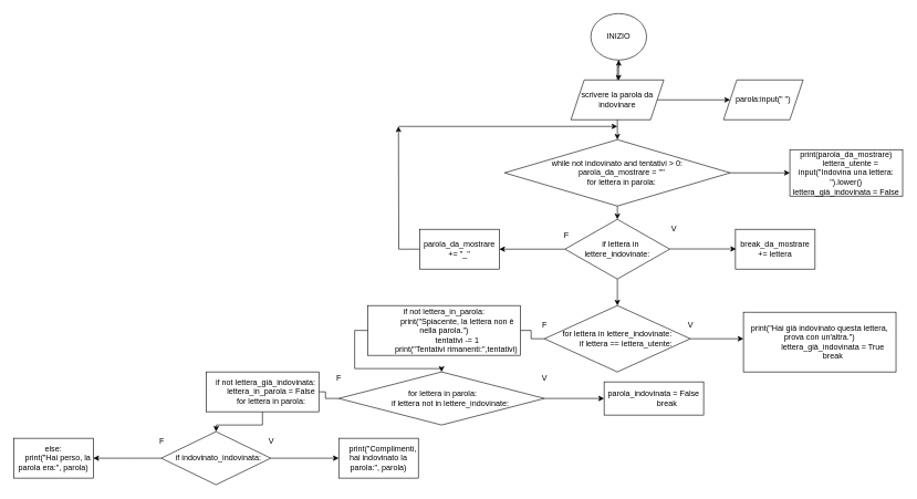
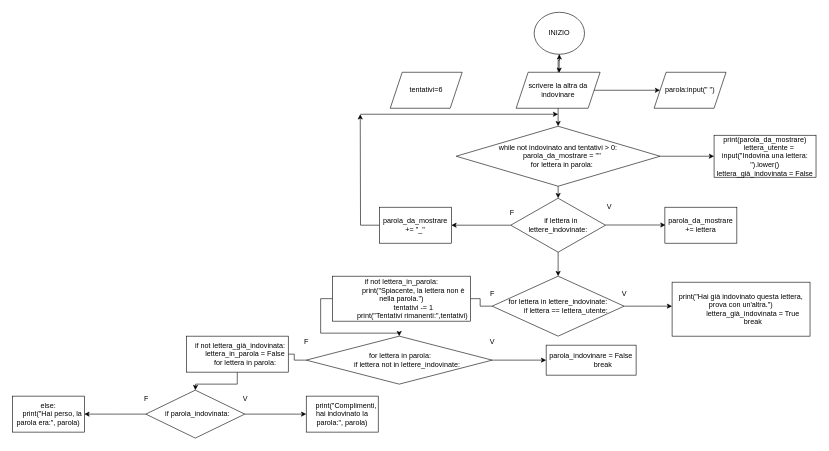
  <mxCell id="0" />
  <mxCell id="1" parent="0" />
  <mxCell id="2" value="INIZIO" style="ellipse;whiteSpace=wrap;html=1;" parent="1" vertex="1"><mxGeometry x="890" y="20" width="84" height="70" as="geometry" /></mxCell>
  <mxCell id="3" value="" style="edgeStyle=orthogonalEdgeStyle;rounded=0;orthogonalLoop=1;jettySize=auto;html=1;" parent="1" source="5" target="8" edge="1"><mxGeometry relative="1" as="geometry" /></mxCell>
  <mxCell id="4" value="" style="edgeStyle=orthogonalEdgeStyle;rounded=0;orthogonalLoop=1;jettySize=auto;html=1;" parent="1" source="5" target="2" edge="1"><mxGeometry relative="1" as="geometry" /></mxCell>
- <mxCell id="5" value="scrivere la parola da indovinare" style="shape=parallelogram;perimeter=parallelogramPerimeter;whiteSpace=wrap;html=1;fixedSize=1;" parent="1" vertex="1"><mxGeometry x="860" y="120" width="140" height="60" as="geometry" /></mxCell>
+ <mxCell id="5" value="scrivere la altra da indovinare" style="shape=parallelogram;perimeter=parallelogramPerimeter;whiteSpace=wrap;html=1;fixedSize=1;" parent="1" vertex="1"><mxGeometry x="860" y="120" width="140" height="60" as="geometry" /></mxCell>
  <mxCell id="6" value="" style="endArrow=classic;html=1;rounded=0;entryX=0.512;entryY=0.015;entryDx=0;entryDy=0;entryPerimeter=0;" parent="1" target="5" edge="1"><mxGeometry width="50" height="50" relative="1" as="geometry"><mxPoint x="931.9" y="90" as="sourcePoint" /><mxPoint x="931.9" y="140" as="targetPoint" /></mxGeometry></mxCell>
  <mxCell id="7" value="" style="endArrow=classic;html=1;rounded=0;exitX=0.5;exitY=1;exitDx=0;exitDy=0;" parent="1" source="5" edge="1"><mxGeometry width="50" height="50" relative="1" as="geometry"><mxPoint x="950" y="170" as="sourcePoint" /><mxPoint x="930" y="210" as="targetPoint" /><Array as="points" /></mxGeometry></mxCell>
  <mxCell id="8" value="parola:input(&quot; &quot;)" style="shape=parallelogram;perimeter=parallelogramPerimeter;whiteSpace=wrap;html=1;fixedSize=1;" parent="1" vertex="1"><mxGeometry x="1090" y="120" width="120" height="60" as="geometry" /></mxCell>
+ <mxCell id="9" value="tentativi=6" style="shape=parallelogram;perimeter=parallelogramPerimeter;whiteSpace=wrap;html=1;fixedSize=1;" parent="1" vertex="1"><mxGeometry x="650" y="120" width="120" height="60" as="geometry" /></mxCell>
  <mxCell id="10" value="" style="edgeStyle=orthogonalEdgeStyle;rounded=0;orthogonalLoop=1;jettySize=auto;html=1;" parent="1" edge="1"><mxGeometry relative="1" as="geometry"><mxPoint x="1009" y="374.67" as="sourcePoint" /><mxPoint x="1109" y="374.67" as="targetPoint" /></mxGeometry></mxCell>
- <mxCell id="11" value="break_da_mostrare += lettera" style="whiteSpace=wrap;html=1;" parent="1" vertex="1"><mxGeometry x="1108" y="345" width="120" height="60" as="geometry" /></mxCell>
+ <mxCell id="11" value="parola_da_mostrare += lettera" style="whiteSpace=wrap;html=1;" parent="1" vertex="1"><mxGeometry x="1108" y="345" width="120" height="60" as="geometry" /></mxCell>
  <mxCell id="12" value="" style="edgeStyle=orthogonalEdgeStyle;rounded=0;orthogonalLoop=1;jettySize=auto;html=1;" parent="1" source="14" target="16" edge="1"><mxGeometry relative="1" as="geometry" /></mxCell>
  <mxCell id="13" style="edgeStyle=orthogonalEdgeStyle;rounded=0;orthogonalLoop=1;jettySize=auto;html=1;exitX=0.5;exitY=1;exitDx=0;exitDy=0;entryX=0.5;entryY=0;entryDx=0;entryDy=0;" parent="1" source="14" target="25" edge="1"><mxGeometry relative="1" as="geometry" /></mxCell>
  <mxCell id="14" value="&amp;nbsp; &amp;nbsp;if lettera in lettere_indovinate:" style="rhombus;whiteSpace=wrap;html=1;" parent="1" vertex="1"><mxGeometry x="851" y="330" width="158" height="90" as="geometry" /></mxCell>
  <mxCell id="15" style="edgeStyle=orthogonalEdgeStyle;rounded=0;orthogonalLoop=1;jettySize=auto;html=1;exitX=0;exitY=0.5;exitDx=0;exitDy=0;" parent="1" source="16" edge="1"><mxGeometry relative="1" as="geometry"><mxPoint x="600" y="190" as="targetPoint" /></mxGeometry></mxCell>
  <mxCell id="16" value="parola_da_mostrare += &quot;_&quot;" style="whiteSpace=wrap;html=1;" parent="1" vertex="1"><mxGeometry x="632" y="345" width="120" height="60" as="geometry" /></mxCell>
  <mxCell id="17" value="V" style="text;html=1;align=center;verticalAlign=middle;resizable=0;points=[];autosize=1;strokeColor=none;fillColor=none;" parent="1" vertex="1"><mxGeometry x="1000" y="330" width="30" height="30" as="geometry" /></mxCell>
  <mxCell id="18" value="F" style="text;html=1;align=center;verticalAlign=middle;resizable=0;points=[];autosize=1;strokeColor=none;fillColor=none;" parent="1" vertex="1"><mxGeometry x="838" y="340" width="30" height="30" as="geometry" /></mxCell>
  <mxCell id="19" style="edgeStyle=orthogonalEdgeStyle;rounded=0;orthogonalLoop=1;jettySize=auto;html=1;exitX=0.5;exitY=1;exitDx=0;exitDy=0;entryX=0.5;entryY=0;entryDx=0;entryDy=0;" parent="1" source="21" target="14" edge="1"><mxGeometry relative="1" as="geometry" /></mxCell>
  <mxCell id="20" value="" style="edgeStyle=orthogonalEdgeStyle;rounded=0;orthogonalLoop=1;jettySize=auto;html=1;" parent="1" source="21" edge="1"><mxGeometry relative="1" as="geometry"><mxPoint x="1190" y="260" as="targetPoint" /></mxGeometry></mxCell>
  <mxCell id="21" value="&lt;div&gt;while not indovinato and tentativi &amp;gt; 0:&lt;/div&gt;&lt;div&gt;&amp;nbsp; &amp;nbsp; parola_da_mostrare = &quot;&quot;&lt;/div&gt;&lt;div&gt;&amp;nbsp; &amp;nbsp; for lettera in parola:&lt;/div&gt;" style="rhombus;whiteSpace=wrap;html=1;" parent="1" vertex="1"><mxGeometry x="760" y="210" width="340" height="100" as="geometry" /></mxCell>
  <mxCell id="22" value="&lt;div&gt;print(parola_da_mostrare)&lt;/div&gt;&lt;div&gt;&amp;nbsp; &amp;nbsp; lettera_utente = input(&quot;Indovina una lettera: &quot;).lower() lettera_già_indovinata = False&lt;/div&gt;" style="whiteSpace=wrap;html=1;" parent="1" vertex="1"><mxGeometry x="1190" y="225" width="170" height="70" as="geometry" /></mxCell>
  <mxCell id="23" value="" style="edgeStyle=orthogonalEdgeStyle;rounded=0;orthogonalLoop=1;jettySize=auto;html=1;" parent="1" source="25" edge="1"><mxGeometry relative="1" as="geometry"><mxPoint x="1120" y="510" as="targetPoint" /></mxGeometry></mxCell>
  <mxCell id="24" style="edgeStyle=orthogonalEdgeStyle;rounded=0;orthogonalLoop=1;jettySize=auto;html=1;exitX=0;exitY=0.5;exitDx=0;exitDy=0;startArrow=none;" parent="1" source="46" target="32" edge="1"><mxGeometry relative="1" as="geometry" /></mxCell>
  <mxCell id="25" value="&lt;div&gt;for lettera in lettere_indovinate:&lt;/div&gt;&lt;div&gt;&amp;nbsp; &amp;nbsp; &amp;nbsp; &amp;nbsp; if lettera == lettera_utente:&lt;/div&gt;" style="rhombus;whiteSpace=wrap;html=1;" parent="1" vertex="1"><mxGeometry x="820" y="460" width="220" height="100" as="geometry" /></mxCell>
  <mxCell id="26" value="&lt;div&gt;print(&quot;Hai già indovinato questa lettera, prova con un'altra.&quot;)&lt;/div&gt;&lt;div&gt;&amp;nbsp; &amp;nbsp; &amp;nbsp; &amp;nbsp; &amp;nbsp; &amp;nbsp; lettera_già_indovinata = True&lt;/div&gt;&lt;div&gt;&amp;nbsp; &amp;nbsp; &amp;nbsp; &amp;nbsp; &amp;nbsp; &amp;nbsp; break&lt;/div&gt;" style="whiteSpace=wrap;html=1;" parent="1" vertex="1"><mxGeometry x="1120" y="470" width="230" height="90" as="geometry" /></mxCell>
  <mxCell id="27" value="V" style="text;html=1;align=center;verticalAlign=middle;resizable=0;points=[];autosize=1;strokeColor=none;fillColor=none;" parent="1" vertex="1"><mxGeometry x="1025" y="475" width="30" height="30" as="geometry" /></mxCell>
  <mxCell id="28" value="F" style="text;html=1;align=center;verticalAlign=middle;resizable=0;points=[];autosize=1;strokeColor=none;fillColor=none;" parent="1" vertex="1"><mxGeometry x="805" y="475" width="30" height="30" as="geometry" /></mxCell>
  <mxCell id="29" value="" style="endArrow=classic;html=1;rounded=0;" parent="1" edge="1"><mxGeometry width="50" height="50" relative="1" as="geometry"><mxPoint x="600" y="190" as="sourcePoint" /><mxPoint x="930" y="190" as="targetPoint" /></mxGeometry></mxCell>
  <mxCell id="30" value="" style="edgeStyle=orthogonalEdgeStyle;rounded=0;orthogonalLoop=1;jettySize=auto;html=1;" parent="1" source="32" edge="1"><mxGeometry relative="1" as="geometry"><mxPoint x="910" y="600" as="targetPoint" /></mxGeometry></mxCell>
  <mxCell id="31" value="" style="edgeStyle=orthogonalEdgeStyle;rounded=0;orthogonalLoop=1;jettySize=auto;html=1;startArrow=none;" parent="1" source="44" edge="1"><mxGeometry relative="1" as="geometry"><mxPoint x="325" y="650" as="targetPoint" /></mxGeometry></mxCell>
  <mxCell id="32" value="&lt;div&gt;&amp;nbsp;for lettera in parola:&lt;/div&gt;&lt;div&gt;&amp;nbsp; &amp;nbsp; &amp;nbsp; &amp;nbsp; if lettera not in lettere_indovinate:&lt;/div&gt;" style="rhombus;whiteSpace=wrap;html=1;" parent="1" vertex="1"><mxGeometry x="510" y="560" width="310" height="80" as="geometry" /></mxCell>
  <mxCell id="33" value="V" style="text;html=1;align=center;verticalAlign=middle;resizable=0;points=[];autosize=1;strokeColor=none;fillColor=none;" parent="1" vertex="1"><mxGeometry x="805" y="555" width="30" height="30" as="geometry" /></mxCell>
  <mxCell id="34" value="F" style="text;html=1;align=center;verticalAlign=middle;resizable=0;points=[];autosize=1;strokeColor=none;fillColor=none;" parent="1" vertex="1"><mxGeometry x="495" y="555" width="30" height="30" as="geometry" /></mxCell>
- <mxCell id="35" value="&lt;div&gt;parola_indovinata = False&lt;/div&gt;&lt;div&gt;&amp;nbsp; &amp;nbsp; &amp;nbsp; &amp;nbsp; &amp;nbsp; &amp;nbsp; break&lt;/div&gt;" style="whiteSpace=wrap;html=1;" parent="1" vertex="1"><mxGeometry x="910" y="575" width="150" height="50" as="geometry" /></mxCell>
+ <mxCell id="35" value="&lt;div&gt;parola_indovinare = False&lt;/div&gt;&lt;div&gt;&amp;nbsp; &amp;nbsp; &amp;nbsp; &amp;nbsp; &amp;nbsp; &amp;nbsp; break&lt;/div&gt;" style="whiteSpace=wrap;html=1;" parent="1" vertex="1"><mxGeometry x="910" y="575" width="150" height="50" as="geometry" /></mxCell>
  <mxCell id="36" value="" style="edgeStyle=orthogonalEdgeStyle;rounded=0;orthogonalLoop=1;jettySize=auto;html=1;" parent="1" source="38" target="41" edge="1"><mxGeometry relative="1" as="geometry" /></mxCell>
  <mxCell id="37" value="" style="edgeStyle=orthogonalEdgeStyle;rounded=0;orthogonalLoop=1;jettySize=auto;html=1;" parent="1" source="38" edge="1"><mxGeometry relative="1" as="geometry"><mxPoint x="140" y="690" as="targetPoint" /></mxGeometry></mxCell>
- <mxCell id="38" value="&amp;nbsp; if indovinato_indovinata:" style="rhombus;whiteSpace=wrap;html=1;" parent="1" vertex="1"><mxGeometry x="242.5" y="650" width="165" height="80" as="geometry" /></mxCell>
+ <mxCell id="38" value="&amp;nbsp; if parola_indovinata:" style="rhombus;whiteSpace=wrap;html=1;" parent="1" vertex="1"><mxGeometry x="242.5" y="650" width="165" height="80" as="geometry" /></mxCell>
  <mxCell id="39" value="V" style="text;html=1;align=center;verticalAlign=middle;resizable=0;points=[];autosize=1;strokeColor=none;fillColor=none;" parent="1" vertex="1"><mxGeometry x="392.5" y="650" width="30" height="30" as="geometry" /></mxCell>
  <mxCell id="40" value="F" style="text;html=1;align=center;verticalAlign=middle;resizable=0;points=[];autosize=1;strokeColor=none;fillColor=none;" parent="1" vertex="1"><mxGeometry x="227.5" y="650" width="30" height="30" as="geometry" /></mxCell>
  <mxCell id="41" value="&amp;nbsp; &amp;nbsp; print(&quot;Complimenti, hai indovinato la parola:&quot;, parola)" style="whiteSpace=wrap;html=1;" parent="1" vertex="1"><mxGeometry x="510" y="660" width="120" height="60" as="geometry" /></mxCell>
  <mxCell id="42" value="&lt;div&gt;else:&lt;/div&gt;&lt;div&gt;&amp;nbsp; &amp;nbsp; print(&quot;Hai perso, la parola era:&quot;, parola)&lt;/div&gt;" style="whiteSpace=wrap;html=1;" parent="1" vertex="1"><mxGeometry x="20" y="660" width="120" height="60" as="geometry" /></mxCell>
  <mxCell id="43" value="" style="edgeStyle=orthogonalEdgeStyle;rounded=0;orthogonalLoop=1;jettySize=auto;html=1;endArrow=none;" parent="1" source="32" target="44" edge="1"><mxGeometry relative="1" as="geometry"><mxPoint x="510" y="600" as="sourcePoint" /><mxPoint x="325" y="650" as="targetPoint" /></mxGeometry></mxCell>
  <mxCell id="44" value="&lt;div&gt;&amp;nbsp; &amp;nbsp;if not lettera_già_indovinata:&lt;/div&gt;&lt;div&gt;&amp;nbsp; &amp;nbsp; &amp;nbsp; &amp;nbsp; lettera_in_parola = False&lt;/div&gt;&lt;div&gt;&amp;nbsp; &amp;nbsp; &amp;nbsp; &amp;nbsp; for lettera in parola:&lt;/div&gt;" style="rounded=0;whiteSpace=wrap;html=1;" parent="1" vertex="1"><mxGeometry x="310" y="560" width="170" height="60" as="geometry" /></mxCell>
  <mxCell id="45" value="" style="edgeStyle=orthogonalEdgeStyle;rounded=0;orthogonalLoop=1;jettySize=auto;html=1;exitX=0;exitY=0.5;exitDx=0;exitDy=0;endArrow=none;" parent="1" source="25" target="46" edge="1"><mxGeometry relative="1" as="geometry"><mxPoint x="820" y="510" as="sourcePoint" /><mxPoint x="665" y="560" as="targetPoint" /></mxGeometry></mxCell>
  <mxCell id="46" value="&lt;div&gt;if not lettera_in_parola:&lt;/div&gt;&lt;div&gt;&amp;nbsp; &amp;nbsp; &amp;nbsp; &amp;nbsp; &amp;nbsp; &amp;nbsp; print(&quot;Spiacente, la lettera non è nella parola.&quot;)&lt;/div&gt;&lt;div&gt;&amp;nbsp; &amp;nbsp; &amp;nbsp; &amp;nbsp; &amp;nbsp; &amp;nbsp; tentativi -= 1&lt;/div&gt;&lt;div&gt;&amp;nbsp; &amp;nbsp; &amp;nbsp; &amp;nbsp; &amp;nbsp; &amp;nbsp; print(&quot;Tentativi rimanenti:&quot;,tentativi)&amp;nbsp;&lt;/div&gt;" style="whiteSpace=wrap;html=1;rounded=0;" parent="1" vertex="1"><mxGeometry x="554" y="460" width="230" height="75" as="geometry" /></mxCell>
